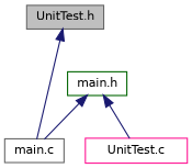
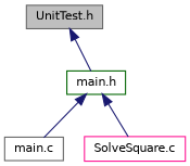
  digraph {
    node [color=gray40 fillcolor=white fontname=Helvetica fontsize=10 shape=record style=filled]
    edge [color=midnightblue dir=back fontname=Helvetica fontsize=10 labelfontname=Helvetica labelfontsize=10 style=solid]
    n1 [fillcolor=grey75 fontcolor=black height=0.2 label="UnitTest.h" width=0.4]
    n2 [color=darkgreen height=0.2 label="main.h" width=0.4]
    n3 [height=0.2 label="main.c" width=0.4]
-   n4 [color=deeppink height=0.2 label="UnitTest.c" width=0.4]
-   n1 -> n3
+   n4 [color=deeppink height=0.2 label="SolveSquare.c" width=0.4]
+   n1 -> n2
    n2 -> n3
    n2 -> n4
  }
